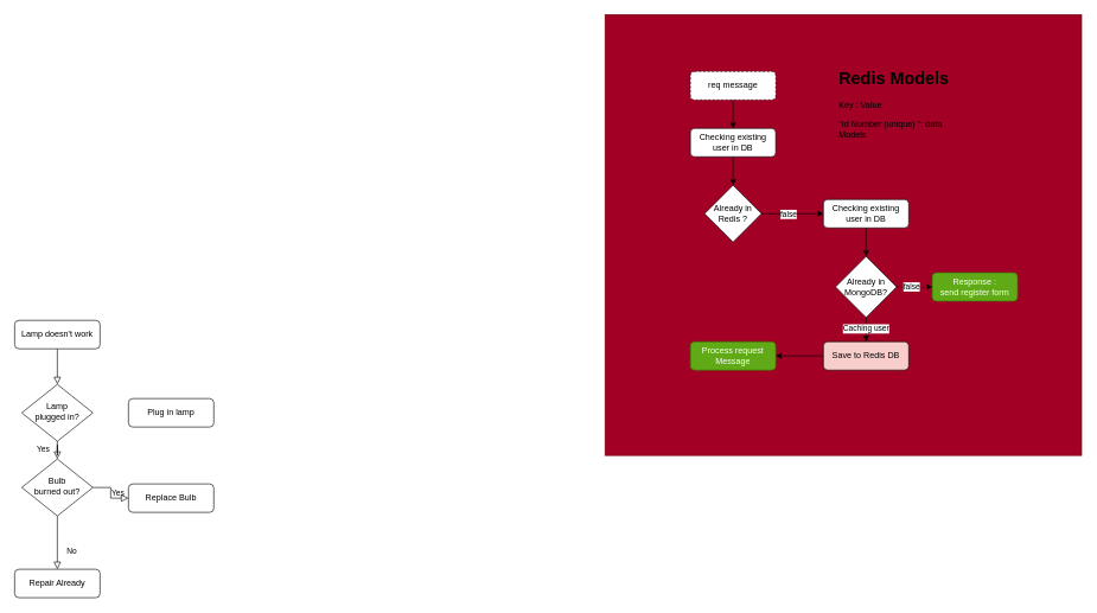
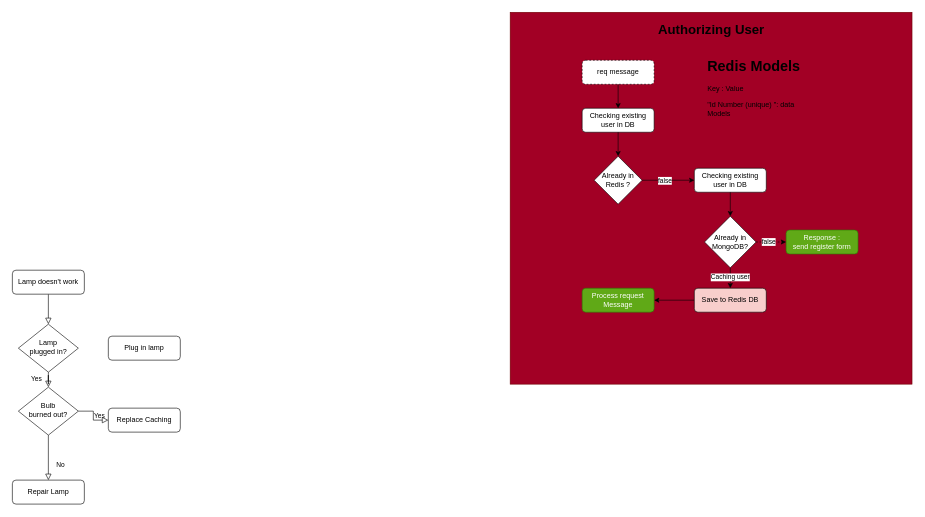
  <mxCell id="0" />
  <mxCell id="1" parent="0" />
  <mxCell id="2" value="" style="rounded=0;html=1;jettySize=auto;orthogonalLoop=1;fontSize=11;endArrow=block;endFill=0;endSize=8;strokeWidth=1;shadow=0;labelBackgroundColor=none;edgeStyle=orthogonalEdgeStyle;" parent="1" source="3" target="5" edge="1"><mxGeometry relative="1" as="geometry" /></mxCell>
  <mxCell id="3" value="Lamp doesn't work" style="rounded=1;whiteSpace=wrap;html=1;fontSize=12;glass=0;strokeWidth=1;shadow=0;" parent="1" vertex="1"><mxGeometry x="20" y="450" width="120" height="40" as="geometry" /></mxCell>
  <mxCell id="4" value="Yes" style="rounded=0;html=1;jettySize=auto;orthogonalLoop=1;fontSize=11;endArrow=block;endFill=0;endSize=8;strokeWidth=1;shadow=0;labelBackgroundColor=none;edgeStyle=orthogonalEdgeStyle;" parent="1" source="5" target="9" edge="1"><mxGeometry y="20" relative="1" as="geometry"><mxPoint as="offset" /></mxGeometry></mxCell>
  <mxCell id="5" value="Lamp&lt;br&gt;plugged in?" style="rhombus;whiteSpace=wrap;html=1;shadow=0;fontFamily=Helvetica;fontSize=12;align=center;strokeWidth=1;spacing=6;spacingTop=-4;" parent="1" vertex="1"><mxGeometry x="30" y="540" width="100" height="80" as="geometry" /></mxCell>
  <mxCell id="6" value="Plug in lamp" style="rounded=1;whiteSpace=wrap;html=1;fontSize=12;glass=0;strokeWidth=1;shadow=0;" parent="1" vertex="1"><mxGeometry x="180" y="560" width="120" height="40" as="geometry" /></mxCell>
  <mxCell id="7" value="No" style="rounded=0;html=1;jettySize=auto;orthogonalLoop=1;fontSize=11;endArrow=block;endFill=0;endSize=8;strokeWidth=1;shadow=0;labelBackgroundColor=none;edgeStyle=orthogonalEdgeStyle;" parent="1" source="9" target="10" edge="1"><mxGeometry x="0.333" y="20" relative="1" as="geometry"><mxPoint as="offset" /></mxGeometry></mxCell>
  <mxCell id="8" value="Yes" style="edgeStyle=orthogonalEdgeStyle;rounded=0;html=1;jettySize=auto;orthogonalLoop=1;fontSize=11;endArrow=block;endFill=0;endSize=8;strokeWidth=1;shadow=0;labelBackgroundColor=none;" parent="1" source="9" target="11" edge="1"><mxGeometry y="10" relative="1" as="geometry"><mxPoint as="offset" /></mxGeometry></mxCell>
  <mxCell id="9" value="Bulb&lt;br&gt;burned out?" style="rhombus;whiteSpace=wrap;html=1;shadow=0;fontFamily=Helvetica;fontSize=12;align=center;strokeWidth=1;spacing=6;spacingTop=-4;" parent="1" vertex="1"><mxGeometry x="30" y="645" width="100" height="80" as="geometry" /></mxCell>
- <mxCell id="10" value="Repair Already" style="rounded=1;whiteSpace=wrap;html=1;fontSize=12;glass=0;strokeWidth=1;shadow=0;" parent="1" vertex="1"><mxGeometry x="20" y="800" width="120" height="40" as="geometry" /></mxCell>
- <mxCell id="11" value="Replace Bulb" style="rounded=1;whiteSpace=wrap;html=1;fontSize=12;glass=0;strokeWidth=1;shadow=0;" parent="1" vertex="1"><mxGeometry x="180" y="680" width="120" height="40" as="geometry" /></mxCell>
+ <mxCell id="10" value="Repair Lamp" style="rounded=1;whiteSpace=wrap;html=1;fontSize=12;glass=0;strokeWidth=1;shadow=0;" parent="1" vertex="1"><mxGeometry x="20" y="800" width="120" height="40" as="geometry" /></mxCell>
+ <mxCell id="11" value="Replace Caching" style="rounded=1;whiteSpace=wrap;html=1;fontSize=12;glass=0;strokeWidth=1;shadow=0;" parent="1" vertex="1"><mxGeometry x="180" y="680" width="120" height="40" as="geometry" /></mxCell>
  <mxCell id="12" value="" style="group" vertex="1" connectable="0" parent="1"><mxGeometry x="850" y="20" width="670" height="620" as="geometry" /></mxCell>
  <mxCell id="13" value="" style="group" vertex="1" connectable="0" parent="12"><mxGeometry width="670" height="620" as="geometry" /></mxCell>
  <mxCell id="14" value="" style="rounded=0;whiteSpace=wrap;html=1;fillColor=#a20025;strokeColor=#6F0000;fontColor=#ffffff;" vertex="1" parent="13"><mxGeometry width="670" height="620" as="geometry" /></mxCell>
+ <mxCell id="15" value="Authorizing User" style="text;html=1;strokeColor=none;fillColor=none;align=center;verticalAlign=middle;whiteSpace=wrap;rounded=0;fontStyle=1;fontSize=22;" vertex="1" parent="13"><mxGeometry x="222.5" y="20" width="225" height="20" as="geometry" /></mxCell>
  <mxCell id="16" value="req message" style="rounded=1;whiteSpace=wrap;html=1;fontSize=12;glass=0;strokeWidth=1;shadow=0;dashed=1;" vertex="1" parent="12"><mxGeometry x="120" y="80" width="120" height="40" as="geometry" /></mxCell>
  <mxCell id="17" value="Checking existing user in DB" style="rounded=1;whiteSpace=wrap;html=1;fontSize=12;glass=0;strokeWidth=1;shadow=0;" vertex="1" parent="12"><mxGeometry x="120" y="160" width="120" height="40" as="geometry" /></mxCell>
  <mxCell id="18" style="edgeStyle=orthogonalEdgeStyle;rounded=0;orthogonalLoop=1;jettySize=auto;html=1;" edge="1" parent="12" source="16" target="17"><mxGeometry relative="1" as="geometry"><mxPoint x="180" y="160" as="targetPoint" /></mxGeometry></mxCell>
  <mxCell id="19" value="&lt;span&gt;Already in Redis ?&lt;/span&gt;" style="rhombus;whiteSpace=wrap;html=1;" vertex="1" parent="12"><mxGeometry x="140" y="240" width="80" height="80" as="geometry" /></mxCell>
  <mxCell id="20" style="edgeStyle=orthogonalEdgeStyle;rounded=0;orthogonalLoop=1;jettySize=auto;html=1;" edge="1" parent="12" source="17" target="19"><mxGeometry relative="1" as="geometry"><mxPoint x="180" y="240" as="targetPoint" /></mxGeometry></mxCell>
  <mxCell id="21" value="Checking existing user in DB" style="rounded=1;whiteSpace=wrap;html=1;fontSize=12;glass=0;strokeWidth=1;shadow=0;" vertex="1" parent="12"><mxGeometry x="307" y="260" width="120" height="40" as="geometry" /></mxCell>
  <mxCell id="22" style="edgeStyle=orthogonalEdgeStyle;rounded=0;orthogonalLoop=1;jettySize=auto;html=1;entryX=0;entryY=0.5;entryDx=0;entryDy=0;" edge="1" parent="12" source="19" target="21"><mxGeometry relative="1" as="geometry" /></mxCell>
  <mxCell id="23" value="false" style="edgeLabel;html=1;align=center;verticalAlign=middle;resizable=0;points=[];fontSize=11;fontStyle=0" vertex="1" connectable="0" parent="22"><mxGeometry x="-0.157" relative="1" as="geometry"><mxPoint as="offset" /></mxGeometry></mxCell>
  <mxCell id="24" value="Process request Message" style="rounded=1;whiteSpace=wrap;html=1;fontSize=12;glass=0;strokeWidth=1;shadow=0;fillColor=#60a917;strokeColor=#2D7600;fontColor=#ffffff;" vertex="1" parent="12"><mxGeometry x="120" y="460" width="120" height="40" as="geometry" /></mxCell>
  <mxCell id="25" value="&lt;span&gt;Already in MongoDB?&lt;/span&gt;" style="rhombus;whiteSpace=wrap;html=1;" vertex="1" parent="12"><mxGeometry x="324" y="340" width="86" height="86" as="geometry" /></mxCell>
  <mxCell id="26" style="edgeStyle=orthogonalEdgeStyle;rounded=0;orthogonalLoop=1;jettySize=auto;html=1;entryX=0.5;entryY=0;entryDx=0;entryDy=0;" edge="1" parent="12" source="21" target="25"><mxGeometry relative="1" as="geometry" /></mxCell>
  <mxCell id="27" value="Response :&lt;br&gt;send register form" style="rounded=1;whiteSpace=wrap;html=1;fontSize=12;glass=0;strokeWidth=1;shadow=0;fillColor=#60a917;strokeColor=#2D7600;fontColor=#ffffff;" vertex="1" parent="12"><mxGeometry x="460" y="363" width="120" height="40" as="geometry" /></mxCell>
  <mxCell id="28" style="edgeStyle=orthogonalEdgeStyle;rounded=0;orthogonalLoop=1;jettySize=auto;html=1;entryX=0;entryY=0.5;entryDx=0;entryDy=0;dashed=1;" edge="1" parent="12" source="25" target="27"><mxGeometry relative="1" as="geometry" /></mxCell>
  <mxCell id="29" value="false" style="edgeLabel;html=1;align=center;verticalAlign=middle;resizable=0;points=[];fontSize=11;fontStyle=0" vertex="1" connectable="0" parent="28"><mxGeometry x="-0.208" y="-1" relative="1" as="geometry"><mxPoint y="-2" as="offset" /></mxGeometry></mxCell>
  <mxCell id="30" style="edgeStyle=orthogonalEdgeStyle;rounded=0;orthogonalLoop=1;jettySize=auto;html=1;entryX=1;entryY=0.5;entryDx=0;entryDy=0;" edge="1" parent="12" source="31" target="24"><mxGeometry relative="1" as="geometry" /></mxCell>
  <mxCell id="31" value="Save to Redis DB" style="rounded=1;whiteSpace=wrap;html=1;fontSize=12;glass=0;strokeWidth=1;shadow=0;fillColor=#f8cecc;" vertex="1" parent="12"><mxGeometry x="307" y="460" width="120" height="40" as="geometry" /></mxCell>
  <mxCell id="32" style="edgeStyle=orthogonalEdgeStyle;rounded=0;orthogonalLoop=1;jettySize=auto;html=1;entryX=0.5;entryY=0;entryDx=0;entryDy=0;" edge="1" parent="12" source="25" target="31"><mxGeometry relative="1" as="geometry" /></mxCell>
  <mxCell id="33" value="Caching user" style="edgeLabel;html=1;align=center;verticalAlign=middle;resizable=0;points=[];fontSize=11;fontStyle=0" vertex="1" connectable="0" parent="32"><mxGeometry x="-0.356" y="-1" relative="1" as="geometry"><mxPoint as="offset" /></mxGeometry></mxCell>
  <mxCell id="34" value="&lt;h1&gt;Redis Models&lt;/h1&gt;&lt;p&gt;Key : Value&lt;/p&gt;&lt;p&gt;&quot;Id Number (unique) &quot;: data Models&lt;/p&gt;" style="text;html=1;strokeColor=none;fillColor=none;spacing=5;spacingTop=-20;whiteSpace=wrap;overflow=hidden;rounded=0;" vertex="1" parent="12"><mxGeometry x="324" y="70" width="190" height="120" as="geometry" /></mxCell>
